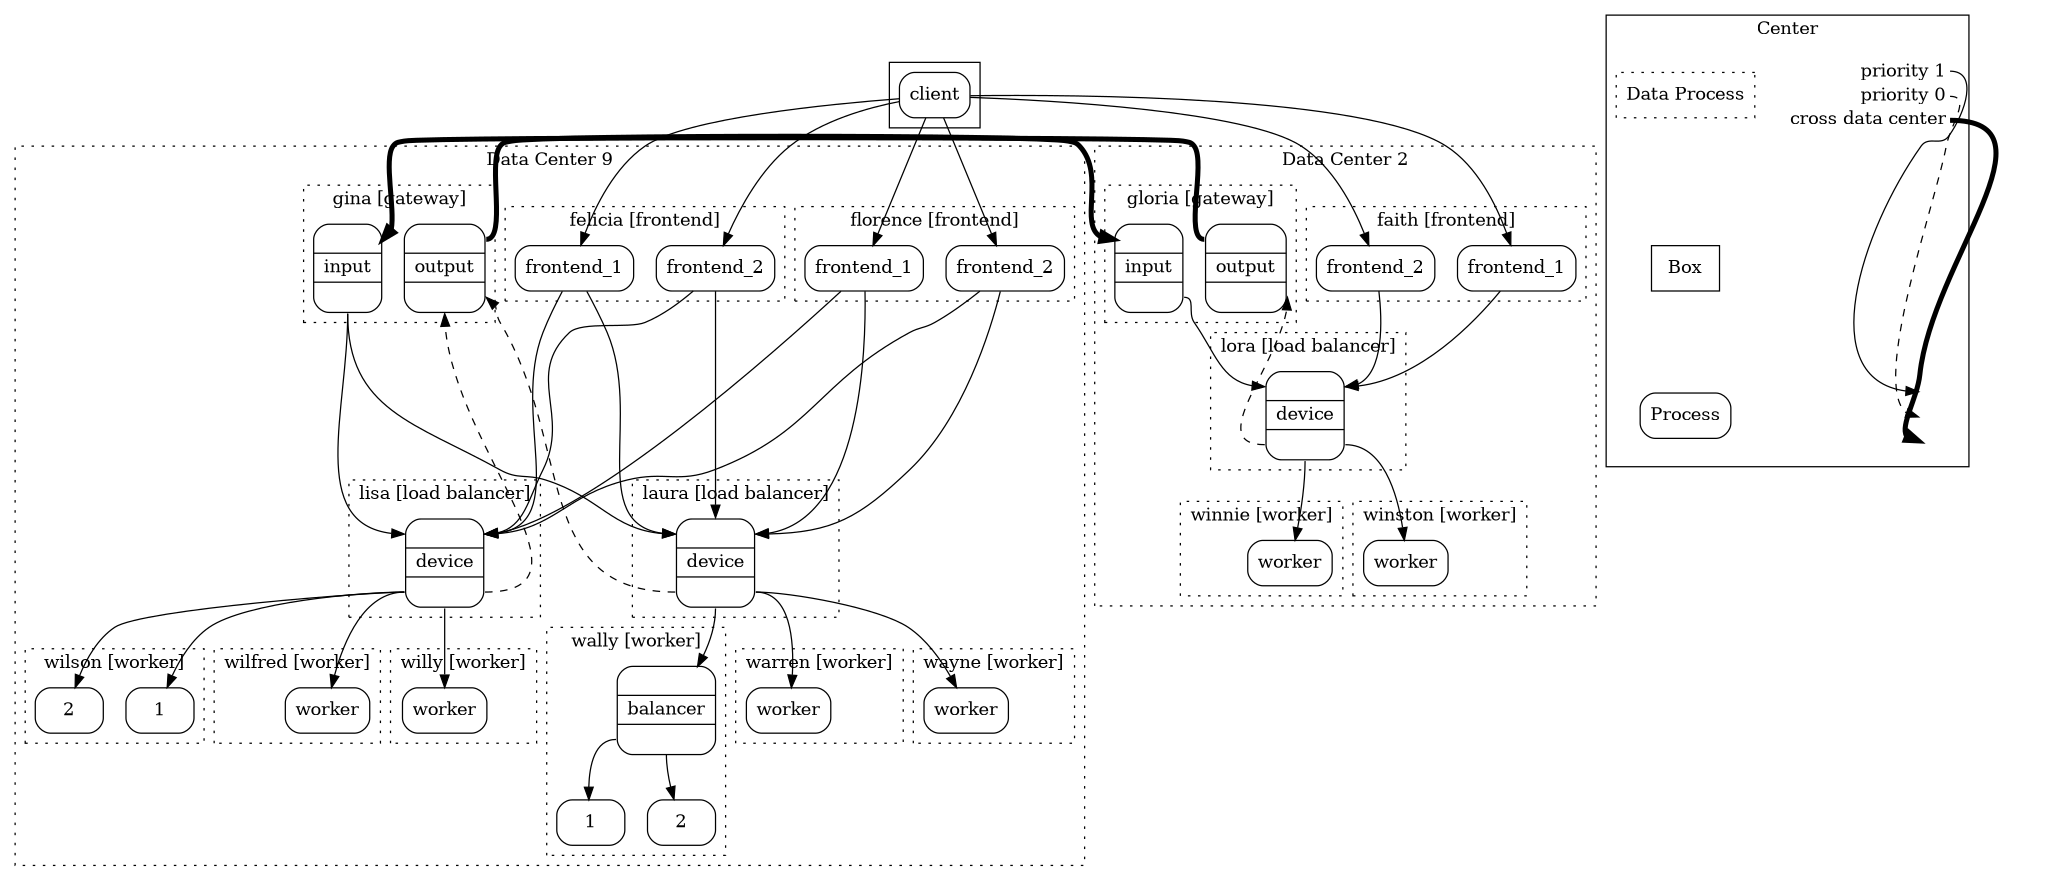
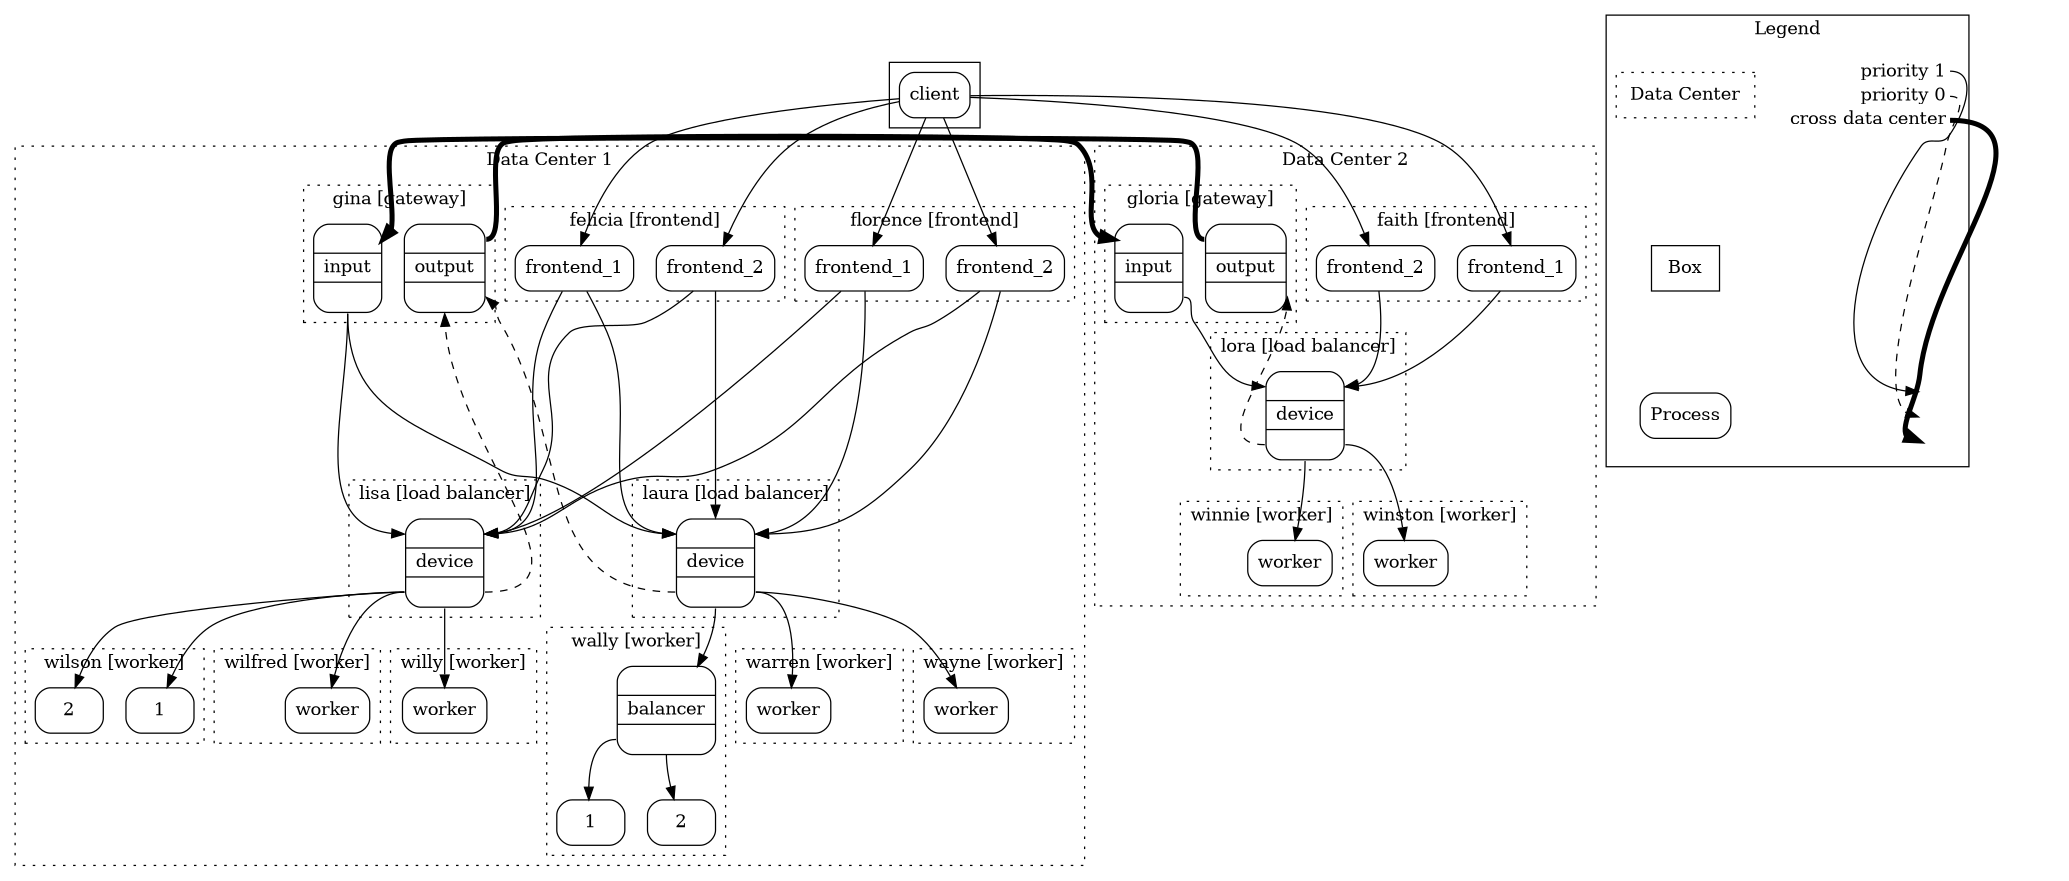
  digraph {
    rankdir=TB
    node [shape=box style=rounded]
    n1 [label=frontend_1]
    n2 [label=frontend_2]
    n3 [label=frontend_1]
    n4 [label=frontend_2]
    n5 [label=frontend_1]
    n6 [label=frontend_2]
    n7 [appname=device label="{<in> | balancer | <out>}" shape=record]
    n8 [label=worker]
    n9 [label=worker]
    n10 [appname=worker_1 label=1]
    n11 [appname=worker_2 label=2]
    n12 [label=worker]
    n13 [label=worker]
    n14 [appname=input label="{<ext> | input | <int>}" shape=record]
    n15 [appname=output label="{<ext> | output | <int>}" shape=record]
    n16 [appname=device label="{<in> | device | <out>}" shape=record]
    n17 [appname=device label="{<in> | device | <out>}" shape=record]
    n18 [appname=worker_1 label=1]
    n19 [appname=worker_2 label=2]
    n20 [label=worker]
    n21 [label=worker]
    n22 [appname=input label="{<ext> | input | <int>}" shape=record]
    n23 [appname=output label="{<ext> | output | <int>}" shape=record]
    n24 [appname=device label="{<in> | device | <out>}" shape=record]
    client
    n26 [label=<<table border="0" cellpadding="2" cellspacing="0" cellborder="0">             <tr><td align="right" port="i1">priority 1</td></tr>             <tr><td align="right" port="i2">priority 0</td></tr>             <tr><td align="right" port="i3">cross data center</td></tr>             </table>> shape=plaintext]
    n27 [label=<<table border="0" cellpadding="2" cellspacing="0" cellborder="0">             <tr><td port="i1">&nbsp;</td></tr>             <tr><td port="i2">&nbsp;</td></tr>             <tr><td port="i3">&nbsp;</td></tr>             </table>> shape=plaintext]
-   n28 [label="Data Process" style=dotted]
+   n28 [label="Data Center" style=dotted]
    n29 [label=Box style=""]
    n30 [label=Process]
    subgraph sub_1 {
      n1
      n2
      n3
      n4
      n5
      n6
    }
    subgraph cluster_2 {
-     label="Data Center 9"
+     label="Data Center 1"
      style=dotted
      subgraph sub_3 {
        label="Data Center 1"
        style=dotted
        n1
        n2
        n3
        n4
      }
      subgraph sub_4 {
        label="Data Center 1"
        style=dotted
        n1
        n2
        n3
        n4
      }
      subgraph sub_5 {
        label="Data Center 1"
        style=dotted
        n7
        n8
        n9
      }
      subgraph sub_6 {
        label="Data Center 1"
        style=dotted
        n10
        n11
        n12
        n13
      }
      subgraph cluster_7 {
        ip="127.1.5.1"
        label="felicia [frontend]"
        style=dotted
        n1
        n2
      }
      subgraph cluster_8 {
        ip="127.1.5.2"
        label="florence [frontend]"
        style=dotted
        n3
        n4
      }
      subgraph cluster_9 {
        ip="127.1.6.1"
        label="gina [gateway]"
        style=dotted
        n14
        n15
      }
      subgraph cluster_10 {
        ip="127.1.11.2"
        label="lisa [load balancer]"
        style=dotted
        n16
      }
      subgraph cluster_11 {
        ip="127.1.11.1"
        label="laura [load balancer]"
        style=dotted
        n17
      }
      subgraph cluster_12 {
        ip="127.1.22.1"
        label="wally [worker]"
        style=dotted
        n7
        subgraph sub_13 {
          ip="127.1.22.1"
          label="wally [worker]"
          style=dotted
          n18
          n19
        }
      }
      subgraph cluster_14 {
        ip="127.1.22.2"
        label="wilson [worker]"
        style=dotted
        n10
        n11
      }
      subgraph cluster_15 {
        ip="127.1.22.3"
        label="warren [worker]"
        style=dotted
        n8
      }
      subgraph cluster_16 {
        ip="127.1.22.4"
        label="wayne [worker]"
        style=dotted
        n9
      }
      subgraph cluster_17 {
        ip="127.1.22.4"
        label="wilfred [worker]"
        style=dotted
        n12
      }
      subgraph cluster_18 {
        ip="127.1.22.4"
        label="willy [worker]"
        style=dotted
        n13
      }
    }
    subgraph cluster_19 {
      label="Data Center 2"
      style=dotted
      subgraph sub_20 {
        label="Data Center 2"
        style=dotted
        n5
        n6
      }
      subgraph sub_21 {
        label="Data Center 2"
        style=dotted
        n20
        n21
      }
      subgraph cluster_22 {
        ip="127.2.5.1"
        label="faith [frontend]"
        style=dotted
        n5
        n6
      }
      subgraph cluster_23 {
        ip="127.2.6.1"
        label="gloria [gateway]"
        style=dotted
        n22
        n23
      }
      subgraph cluster_24 {
        ip="127.2.11.1"
        label="lora [load balancer]"
        style=dotted
        n24
      }
      subgraph cluster_25 {
        ip="127.2.22.1"
        label="winnie [worker]"
        style=dotted
        n20
      }
      subgraph cluster_26 {
        ip="127.2.22.2"
        label="winston [worker]"
        style=dotted
        n21
      }
    }
    subgraph cluster_27 {
      external=yes
      client
    }
    subgraph cluster_28 {
      annotation=true
-     label=Center
+     label=Legend
      n26
      n27
      n28
      n29
      n30
    }
    n1 -> n16 [headport=in minlen=2]
    n1 -> n17 [headport=in minlen=2]
    n2 -> n16 [headport=in minlen=2]
    n2 -> n17 [headport=in minlen=2]
    n3 -> n16 [headport=in minlen=2]
    n3 -> n17 [headport=in minlen=2]
    n4 -> n16 [headport=in minlen=2]
    n4 -> n17 [headport=in minlen=2]
    n5 -> n24 [headport=in]
    n6 -> n24 [headport=in]
    n7 -> n18 [minlen=1 tailport=out]
    n7 -> n19 [minlen=1 tailport=out]
    n14 -> n16 [headport=in minlen=2 tailport=int]
    n14 -> n17 [headport=in minlen=2 tailport=int]
    n15 -> n22 [headport=ext minlen=0 penwidth=4 tailport=ext]
    n16 -> n10 [tailport=out]
    n16 -> n11 [tailport=out]
    n16 -> n12 [tailport=out]
    n16 -> n13 [tailport=out]
    n16 -> n15 [headport=int priority=2 style=dashed tailport=out]
    n17 -> n7 [tailport=out]
    n17 -> n8 [tailport=out]
    n17 -> n9 [tailport=out]
    n17 -> n15 [headport=int priority=2 style=dashed tailport=out]
    n22 -> n24 [headport=in tailport=int]
    n23 -> n14 [headport=ext minlen=0 penwidth=4 tailport=ext]
    n24 -> n20 [tailport=out]
    n24 -> n21 [tailport=out]
    n24 -> n23 [headport=int priority=2 style=dashed tailport=out]
    client -> n1
    client -> n2
    client -> n3
    client -> n4
    client -> n5
    client -> n6
    n26 -> n27 [headport="i1:w" minlen=2 tailport="i1:e"]
    n26 -> n27 [headport="i2:w" minlen=2 style=dashed tailport="i2:e"]
    n26 -> n27 [headport="i3:w" minlen=2 penwidth=4 tailport="i3:e"]
    n28 -> n29 [minlen=1 style=invis]
    n29 -> n30 [minlen=1 style=invis]
  }
